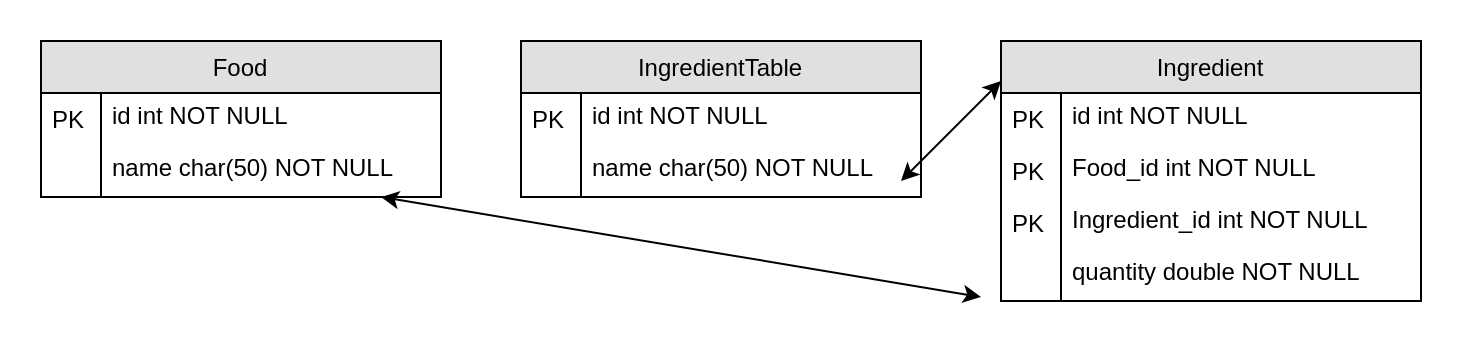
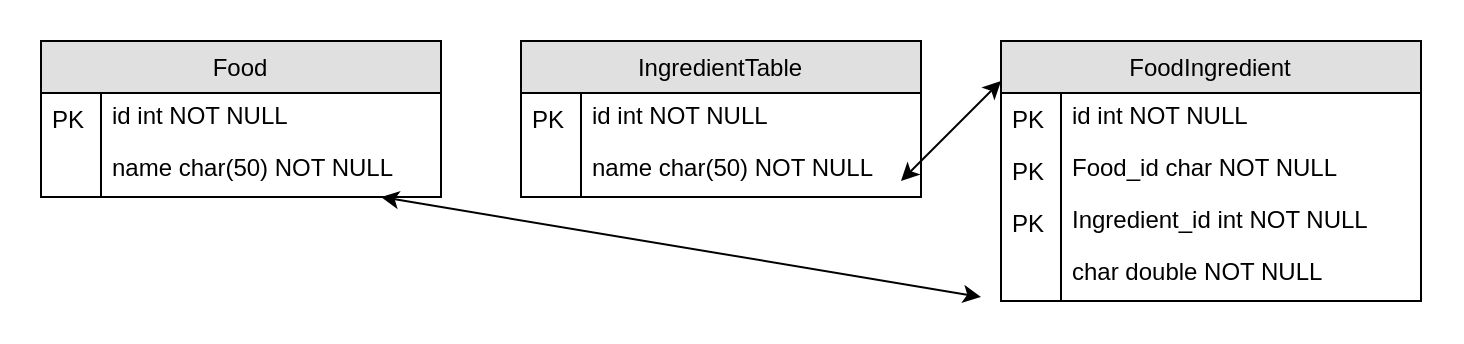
  <mxCell id="0" />
  <mxCell id="1" parent="0" />
  <mxCell id="2" value="Food" style="swimlane;fontStyle=0;childLayout=stackLayout;horizontal=1;startSize=26;fillColor=#e0e0e0;horizontalStack=0;resizeParent=1;resizeLast=0;collapsible=1;marginBottom=0;swimlaneFillColor=#ffffff;align=center;" vertex="1" parent="1"><mxGeometry x="20" y="20" width="200" height="78" as="geometry" /></mxCell>
  <mxCell id="3" value="id int NOT NULL " style="shape=partialRectangle;top=0;left=0;right=0;bottom=0;align=left;verticalAlign=top;spacingTop=-2;fillColor=none;spacingLeft=34;spacingRight=4;overflow=hidden;rotatable=0;points=[[0,0.5],[1,0.5]];portConstraint=eastwest;dropTarget=0;" vertex="1" parent="2"><mxGeometry y="26" width="200" height="26" as="geometry" /></mxCell>
  <mxCell id="4" value="PK" style="shape=partialRectangle;top=0;left=0;bottom=0;fillColor=none;align=left;verticalAlign=middle;spacingLeft=4;spacingRight=4;overflow=hidden;rotatable=0;points=[];portConstraint=eastwest;part=1;" vertex="1" connectable="0" parent="3"><mxGeometry width="30" height="26" as="geometry" /></mxCell>
  <mxCell id="5" value="name char(50) NOT NULL" style="shape=partialRectangle;top=0;left=0;right=0;bottom=0;align=left;verticalAlign=top;spacingTop=-2;fillColor=none;spacingLeft=34;spacingRight=4;overflow=hidden;rotatable=0;points=[[0,0.5],[1,0.5]];portConstraint=eastwest;dropTarget=0;" vertex="1" parent="2"><mxGeometry y="52" width="200" height="26" as="geometry" /></mxCell>
  <mxCell id="6" value="" style="shape=partialRectangle;top=0;left=0;bottom=0;fillColor=none;align=left;verticalAlign=middle;spacingLeft=4;spacingRight=4;overflow=hidden;rotatable=0;points=[];portConstraint=eastwest;part=1;" vertex="1" connectable="0" parent="5"><mxGeometry width="30" height="26" as="geometry" /></mxCell>
  <mxCell id="7" value="IngredientTable" style="swimlane;fontStyle=0;childLayout=stackLayout;horizontal=1;startSize=26;fillColor=#e0e0e0;horizontalStack=0;resizeParent=1;resizeLast=0;collapsible=1;marginBottom=0;swimlaneFillColor=#ffffff;align=center;" vertex="1" parent="1"><mxGeometry x="260" y="20" width="200" height="78" as="geometry" /></mxCell>
  <mxCell id="8" value="id int NOT NULL " style="shape=partialRectangle;top=0;left=0;right=0;bottom=0;align=left;verticalAlign=top;spacingTop=-2;fillColor=none;spacingLeft=34;spacingRight=4;overflow=hidden;rotatable=0;points=[[0,0.5],[1,0.5]];portConstraint=eastwest;dropTarget=0;" vertex="1" parent="7"><mxGeometry y="26" width="200" height="26" as="geometry" /></mxCell>
  <mxCell id="9" value="PK" style="shape=partialRectangle;top=0;left=0;bottom=0;fillColor=none;align=left;verticalAlign=middle;spacingLeft=4;spacingRight=4;overflow=hidden;rotatable=0;points=[];portConstraint=eastwest;part=1;" vertex="1" connectable="0" parent="8"><mxGeometry width="30" height="26" as="geometry" /></mxCell>
  <mxCell id="10" value="name char(50) NOT NULL" style="shape=partialRectangle;top=0;left=0;right=0;bottom=0;align=left;verticalAlign=top;spacingTop=-2;fillColor=none;spacingLeft=34;spacingRight=4;overflow=hidden;rotatable=0;points=[[0,0.5],[1,0.5]];portConstraint=eastwest;dropTarget=0;" vertex="1" parent="7"><mxGeometry y="52" width="200" height="26" as="geometry" /></mxCell>
  <mxCell id="11" value="" style="shape=partialRectangle;top=0;left=0;bottom=0;fillColor=none;align=left;verticalAlign=middle;spacingLeft=4;spacingRight=4;overflow=hidden;rotatable=0;points=[];portConstraint=eastwest;part=1;" vertex="1" connectable="0" parent="10"><mxGeometry width="30" height="26" as="geometry" /></mxCell>
- <mxCell id="12" value="Ingredient" style="swimlane;fontStyle=0;childLayout=stackLayout;horizontal=1;startSize=26;fillColor=#e0e0e0;horizontalStack=0;resizeParent=1;resizeLast=0;collapsible=1;marginBottom=0;swimlaneFillColor=#ffffff;align=center;" vertex="1" parent="1"><mxGeometry x="500" y="20" width="210" height="130" as="geometry" /></mxCell>
+ <mxCell id="12" value="FoodIngredient" style="swimlane;fontStyle=0;childLayout=stackLayout;horizontal=1;startSize=26;fillColor=#e0e0e0;horizontalStack=0;resizeParent=1;resizeLast=0;collapsible=1;marginBottom=0;swimlaneFillColor=#ffffff;align=center;" vertex="1" parent="1"><mxGeometry x="500" y="20" width="210" height="130" as="geometry" /></mxCell>
  <mxCell id="13" value="id int NOT NULL " style="shape=partialRectangle;top=0;left=0;right=0;bottom=0;align=left;verticalAlign=top;spacingTop=-2;fillColor=none;spacingLeft=34;spacingRight=4;overflow=hidden;rotatable=0;points=[[0,0.5],[1,0.5]];portConstraint=eastwest;dropTarget=0;" vertex="1" parent="12"><mxGeometry y="26" width="210" height="26" as="geometry" /></mxCell>
  <mxCell id="14" value="PK" style="shape=partialRectangle;top=0;left=0;bottom=0;fillColor=none;align=left;verticalAlign=middle;spacingLeft=4;spacingRight=4;overflow=hidden;rotatable=0;points=[];portConstraint=eastwest;part=1;" vertex="1" connectable="0" parent="13"><mxGeometry width="30" height="26" as="geometry" /></mxCell>
- <mxCell id="15" value="Food_id int NOT NULL " style="shape=partialRectangle;top=0;left=0;right=0;bottom=0;align=left;verticalAlign=top;spacingTop=-2;fillColor=none;spacingLeft=34;spacingRight=4;overflow=hidden;rotatable=0;points=[[0,0.5],[1,0.5]];portConstraint=eastwest;dropTarget=0;" vertex="1" parent="12"><mxGeometry y="52" width="210" height="26" as="geometry" /></mxCell>
+ <mxCell id="15" value="Food_id char NOT NULL " style="shape=partialRectangle;top=0;left=0;right=0;bottom=0;align=left;verticalAlign=top;spacingTop=-2;fillColor=none;spacingLeft=34;spacingRight=4;overflow=hidden;rotatable=0;points=[[0,0.5],[1,0.5]];portConstraint=eastwest;dropTarget=0;" vertex="1" parent="12"><mxGeometry y="52" width="210" height="26" as="geometry" /></mxCell>
  <mxCell id="16" value="PK" style="shape=partialRectangle;top=0;left=0;bottom=0;fillColor=none;align=left;verticalAlign=middle;spacingLeft=4;spacingRight=4;overflow=hidden;rotatable=0;points=[];portConstraint=eastwest;part=1;" vertex="1" connectable="0" parent="15"><mxGeometry width="30" height="26" as="geometry" /></mxCell>
  <mxCell id="17" value="Ingredient_id int NOT NULL " style="shape=partialRectangle;top=0;left=0;right=0;bottom=0;align=left;verticalAlign=top;spacingTop=-2;fillColor=none;spacingLeft=34;spacingRight=4;overflow=hidden;rotatable=0;points=[[0,0.5],[1,0.5]];portConstraint=eastwest;dropTarget=0;" vertex="1" parent="12"><mxGeometry y="78" width="210" height="26" as="geometry" /></mxCell>
  <mxCell id="18" value="PK" style="shape=partialRectangle;top=0;left=0;bottom=0;fillColor=none;align=left;verticalAlign=middle;spacingLeft=4;spacingRight=4;overflow=hidden;rotatable=0;points=[];portConstraint=eastwest;part=1;" vertex="1" connectable="0" parent="17"><mxGeometry width="30" height="26" as="geometry" /></mxCell>
- <mxCell id="19" value="quantity double NOT NULL" style="shape=partialRectangle;top=0;left=0;right=0;bottom=0;align=left;verticalAlign=top;spacingTop=-2;fillColor=none;spacingLeft=34;spacingRight=4;overflow=hidden;rotatable=0;points=[[0,0.5],[1,0.5]];portConstraint=eastwest;dropTarget=0;" vertex="1" parent="12"><mxGeometry y="104" width="210" height="26" as="geometry" /></mxCell>
+ <mxCell id="19" value="char double NOT NULL" style="shape=partialRectangle;top=0;left=0;right=0;bottom=0;align=left;verticalAlign=top;spacingTop=-2;fillColor=none;spacingLeft=34;spacingRight=4;overflow=hidden;rotatable=0;points=[[0,0.5],[1,0.5]];portConstraint=eastwest;dropTarget=0;" vertex="1" parent="12"><mxGeometry y="104" width="210" height="26" as="geometry" /></mxCell>
  <mxCell id="20" value="" style="shape=partialRectangle;top=0;left=0;bottom=0;fillColor=none;align=left;verticalAlign=middle;spacingLeft=4;spacingRight=4;overflow=hidden;rotatable=0;points=[];portConstraint=eastwest;part=1;" vertex="1" connectable="0" parent="19"><mxGeometry width="30" height="26" as="geometry" /></mxCell>
  <mxCell id="21" value="" style="endArrow=classic;startArrow=classic;html=1;" edge="1" parent="1"><mxGeometry width="50" height="50" relative="1" as="geometry"><mxPoint x="490" y="148" as="sourcePoint" /><mxPoint x="190" y="98" as="targetPoint" /></mxGeometry></mxCell>
  <mxCell id="22" value="" style="endArrow=classic;startArrow=classic;html=1;" edge="1" parent="1"><mxGeometry width="50" height="50" relative="1" as="geometry"><mxPoint x="450" y="90" as="sourcePoint" /><mxPoint x="500" y="40" as="targetPoint" /></mxGeometry></mxCell>
